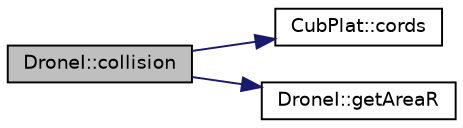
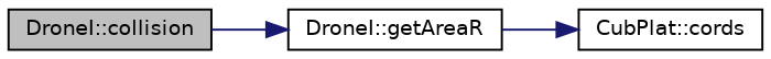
  digraph {
    rankdir=LR
    node [color=black fillcolor=white fontname=Helvetica fontsize=10 shape=record style=filled]
    edge [color=midnightblue fontname=Helvetica fontsize=10 labelfontname=Helvetica labelfontsize=10 style=solid]
    n1 [fillcolor=grey75 fontcolor=black height=0.2 label="DroneI::collision" width=0.4]
    n2 [height=0.2 label="CubPlat::cords" width=0.4]
    n3 [height=0.2 label="DroneI::getAreaR" width=0.4]
-   n1 -> n2
+   n3 -> n2
    n1 -> n3
  }
